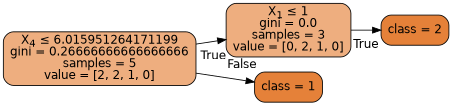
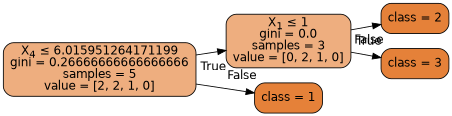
  digraph {
    rankdir=LR
    node [color=black fillcolor="#e58139ff" fontname=helvetica shape=box style="filled, rounded"]
    edge [fontname=helvetica headlabel=True labelangle=45 labeldistance=2.5]
    n1 [fillcolor="#e58139a4" label=<X<SUB>4</SUB> &le; 6.015951264171199<br/>gini = 0.26666666666666666<br/>samples = 5<br/>value = [2, 2, 1, 0]>]
    n2 [fillcolor="#e58139a4" label=<X<SUB>1</SUB> &le; 1<br/>gini = 0.0<br/>samples = 3<br/>value = [0, 2, 1, 0]>]
    n3 [label="class = 1"]
    n4 [label="class = 2"]
+   n5 [label="class = 3"]
    n1 -> n2
    n1 -> n3 [headlabel=False labelangle=-45]
    n2 -> n4
+   n2 -> n5 [headlabel=False labelangle=-45]
  }
